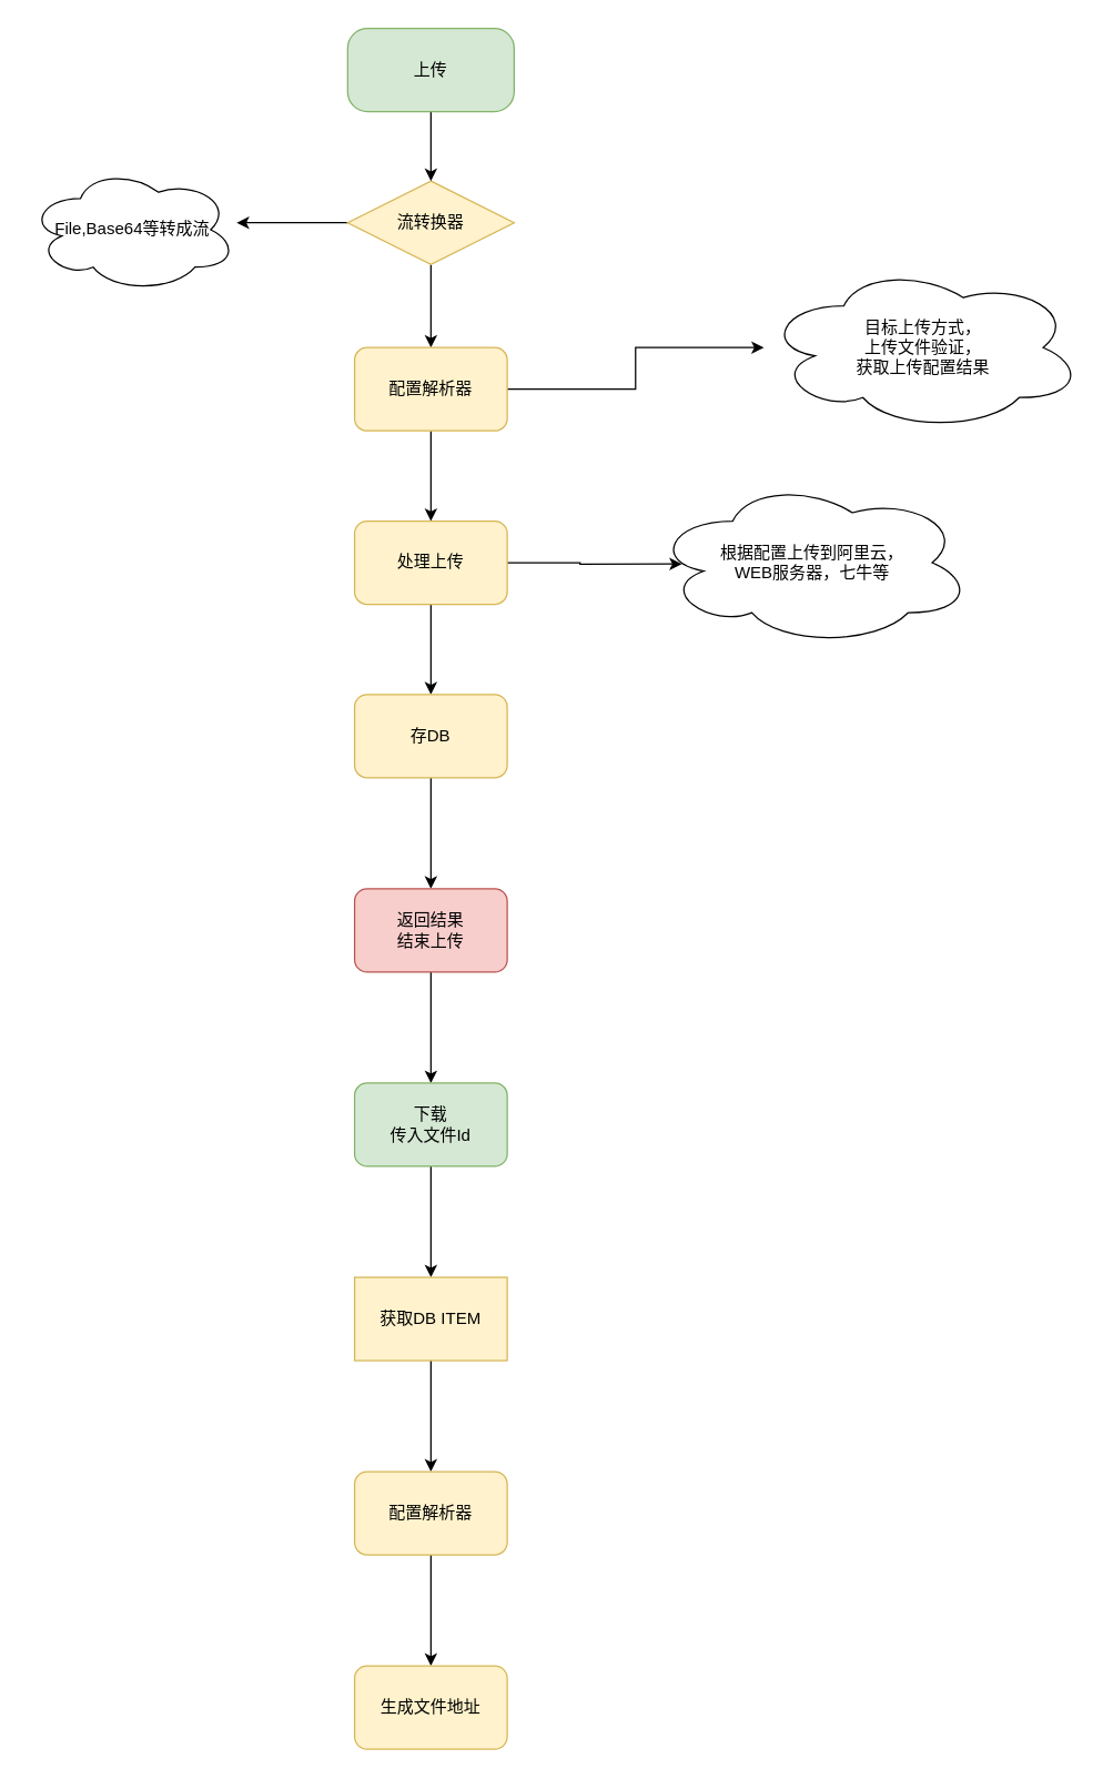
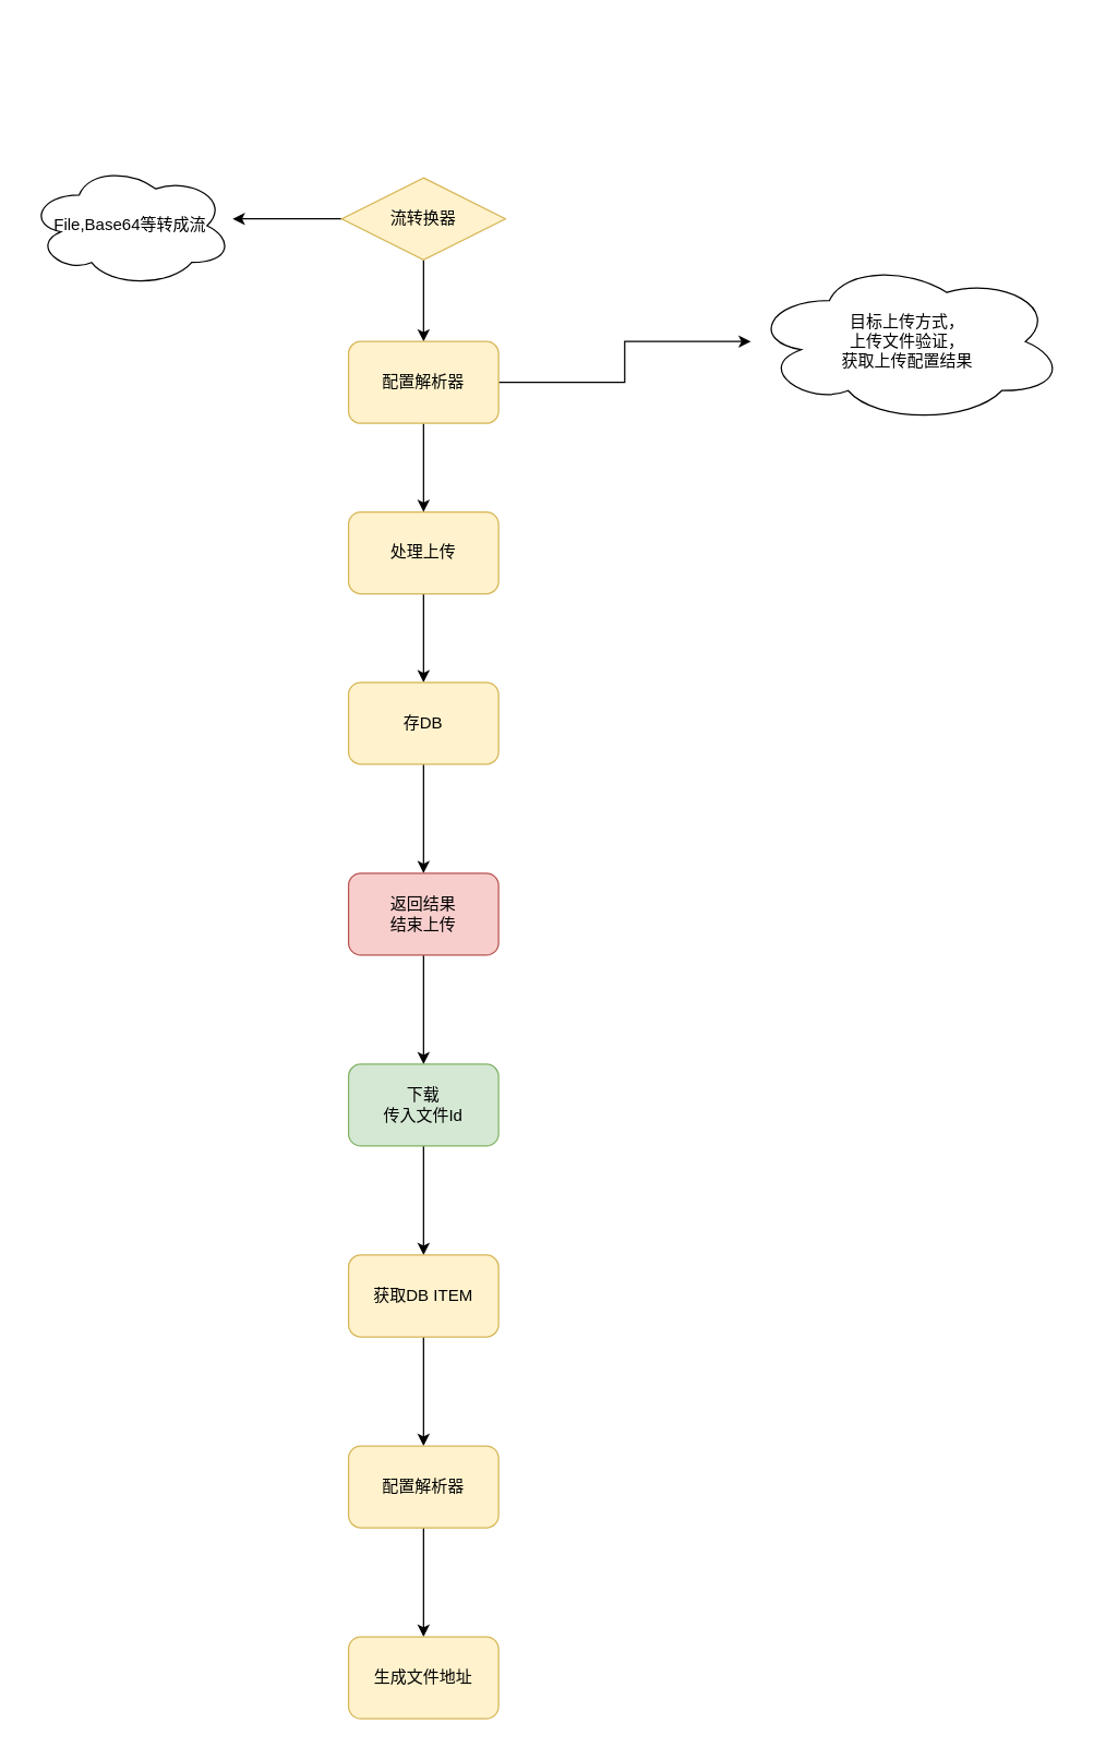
  <mxCell id="0" />
  <mxCell id="1" parent="0" />
  <mxCell id="2" value="" style="edgeStyle=orthogonalEdgeStyle;rounded=0;orthogonalLoop=1;jettySize=auto;html=1;" edge="1" parent="1" source="4" target="9"><mxGeometry relative="1" as="geometry" /></mxCell>
  <mxCell id="3" value="" style="edgeStyle=orthogonalEdgeStyle;rounded=0;orthogonalLoop=1;jettySize=auto;html=1;" edge="1" parent="1" source="4"><mxGeometry relative="1" as="geometry"><mxPoint x="170" y="160" as="targetPoint" /></mxGeometry></mxCell>
  <mxCell id="4" value="流转换器" style="rhombus;whiteSpace=wrap;html=1;arcSize=24;fillColor=#fff2cc;strokeColor=#d6b656;shadow=0;comic=0;labelBackgroundColor=none;fontFamily=Verdana;fontSize=12;align=center;" parent="1" vertex="1"><mxGeometry x="250" y="130" width="120" height="60" as="geometry" /></mxCell>
- <mxCell id="5" style="edgeStyle=orthogonalEdgeStyle;rounded=0;orthogonalLoop=1;jettySize=auto;html=1;entryX=0.5;entryY=0;entryDx=0;entryDy=0;" edge="1" parent="1" source="6" target="4"><mxGeometry relative="1" as="geometry"><mxPoint x="310" y="90" as="targetPoint" /></mxGeometry></mxCell>
- <mxCell id="6" value="上传" style="rounded=1;whiteSpace=wrap;html=1;arcSize=24;fillColor=#d5e8d4;strokeColor=#82b366;shadow=0;comic=0;labelBackgroundColor=none;fontFamily=Verdana;fontSize=12;align=center;" vertex="1" parent="1"><mxGeometry x="250" y="20" width="120" height="60" as="geometry" /></mxCell>
  <mxCell id="7" value="" style="edgeStyle=orthogonalEdgeStyle;rounded=0;orthogonalLoop=1;jettySize=auto;html=1;" edge="1" parent="1" source="9" target="12"><mxGeometry relative="1" as="geometry" /></mxCell>
  <mxCell id="8" style="edgeStyle=orthogonalEdgeStyle;rounded=0;orthogonalLoop=1;jettySize=auto;html=1;exitX=1;exitY=0.5;exitDx=0;exitDy=0;" edge="1" parent="1" source="9" target="24"><mxGeometry relative="1" as="geometry" /></mxCell>
  <mxCell id="9" value="配置解析器" style="rounded=1;whiteSpace=wrap;html=1;fillColor=#fff2cc;strokeColor=#d6b656;" vertex="1" parent="1"><mxGeometry x="255" y="250" width="110" height="60" as="geometry" /></mxCell>
  <mxCell id="10" value="" style="edgeStyle=orthogonalEdgeStyle;rounded=0;orthogonalLoop=1;jettySize=auto;html=1;" edge="1" parent="1" source="12" target="14"><mxGeometry relative="1" as="geometry" /></mxCell>
- <mxCell id="11" value="" style="edgeStyle=orthogonalEdgeStyle;rounded=0;orthogonalLoop=1;jettySize=auto;html=1;entryX=0.091;entryY=0.508;entryDx=0;entryDy=0;entryPerimeter=0;" edge="1" parent="1" source="12" target="26"><mxGeometry relative="1" as="geometry"><mxPoint x="445" y="405" as="targetPoint" /></mxGeometry></mxCell>
  <mxCell id="12" value="处理上传" style="rounded=1;whiteSpace=wrap;html=1;fillColor=#fff2cc;strokeColor=#d6b656;" vertex="1" parent="1"><mxGeometry x="255" y="375" width="110" height="60" as="geometry" /></mxCell>
  <mxCell id="13" value="" style="edgeStyle=orthogonalEdgeStyle;rounded=0;orthogonalLoop=1;jettySize=auto;html=1;" edge="1" parent="1" source="14" target="16"><mxGeometry relative="1" as="geometry" /></mxCell>
  <mxCell id="14" value="存DB" style="rounded=1;whiteSpace=wrap;html=1;fillColor=#fff2cc;strokeColor=#d6b656;" vertex="1" parent="1"><mxGeometry x="255" y="500" width="110" height="60" as="geometry" /></mxCell>
  <mxCell id="15" value="" style="edgeStyle=orthogonalEdgeStyle;rounded=0;orthogonalLoop=1;jettySize=auto;html=1;" edge="1" parent="1" source="16" target="18"><mxGeometry relative="1" as="geometry" /></mxCell>
  <mxCell id="16" value="返回结果&lt;br&gt;结束上传&lt;br&gt;" style="rounded=1;whiteSpace=wrap;html=1;fillColor=#f8cecc;strokeColor=#b85450;" vertex="1" parent="1"><mxGeometry x="255" y="640" width="110" height="60" as="geometry" /></mxCell>
  <mxCell id="17" value="" style="edgeStyle=orthogonalEdgeStyle;rounded=0;orthogonalLoop=1;jettySize=auto;html=1;" edge="1" parent="1" source="18" target="20"><mxGeometry relative="1" as="geometry" /></mxCell>
  <mxCell id="18" value="下载&lt;br&gt;传入文件Id&lt;br&gt;" style="rounded=1;whiteSpace=wrap;html=1;fillColor=#d5e8d4;strokeColor=#82b366;" vertex="1" parent="1"><mxGeometry x="255" y="780" width="110" height="60" as="geometry" /></mxCell>
  <mxCell id="19" value="" style="edgeStyle=orthogonalEdgeStyle;rounded=0;orthogonalLoop=1;jettySize=auto;html=1;" edge="1" parent="1" source="20" target="22"><mxGeometry relative="1" as="geometry" /></mxCell>
- <mxCell id="20" value="获取DB ITEM" style="whiteSpace=wrap;html=1;fillColor=#fff2cc;strokeColor=#d6b656;rounded=0;" vertex="1" parent="1"><mxGeometry x="255" y="920" width="110" height="60" as="geometry" /></mxCell>
+ <mxCell id="20" value="获取DB ITEM" style="rounded=1;whiteSpace=wrap;html=1;fillColor=#fff2cc;strokeColor=#d6b656;" vertex="1" parent="1"><mxGeometry x="255" y="920" width="110" height="60" as="geometry" /></mxCell>
  <mxCell id="21" value="" style="edgeStyle=orthogonalEdgeStyle;rounded=0;orthogonalLoop=1;jettySize=auto;html=1;" edge="1" parent="1" source="22" target="23"><mxGeometry relative="1" as="geometry" /></mxCell>
  <mxCell id="22" value="配置解析器" style="rounded=1;whiteSpace=wrap;html=1;fillColor=#fff2cc;strokeColor=#d6b656;" vertex="1" parent="1"><mxGeometry x="255" y="1060" width="110" height="60" as="geometry" /></mxCell>
  <mxCell id="23" value="生成文件地址&lt;br&gt;" style="rounded=1;whiteSpace=wrap;html=1;fillColor=#fff2cc;strokeColor=#d6b656;" vertex="1" parent="1"><mxGeometry x="255" y="1200" width="110" height="60" as="geometry" /></mxCell>
  <mxCell id="24" value="目标上传方式，&lt;br&gt;上传文件验证，&lt;br&gt;获取上传配置结果&lt;br&gt;" style="ellipse;shape=cloud;whiteSpace=wrap;html=1;" vertex="1" parent="1"><mxGeometry x="550" y="190" width="230" height="120" as="geometry" /></mxCell>
  <mxCell id="25" value="File,Base64等转成流" style="ellipse;shape=cloud;whiteSpace=wrap;html=1;" vertex="1" parent="1"><mxGeometry x="20" y="120" width="150" height="90" as="geometry" /></mxCell>
- <mxCell id="26" value="根据配置上传到阿里云，&lt;br&gt;WEB服务器，七牛等&lt;br&gt;" style="ellipse;shape=cloud;whiteSpace=wrap;html=1;" vertex="1" parent="1"><mxGeometry x="470" y="345" width="230" height="120" as="geometry" /></mxCell>
